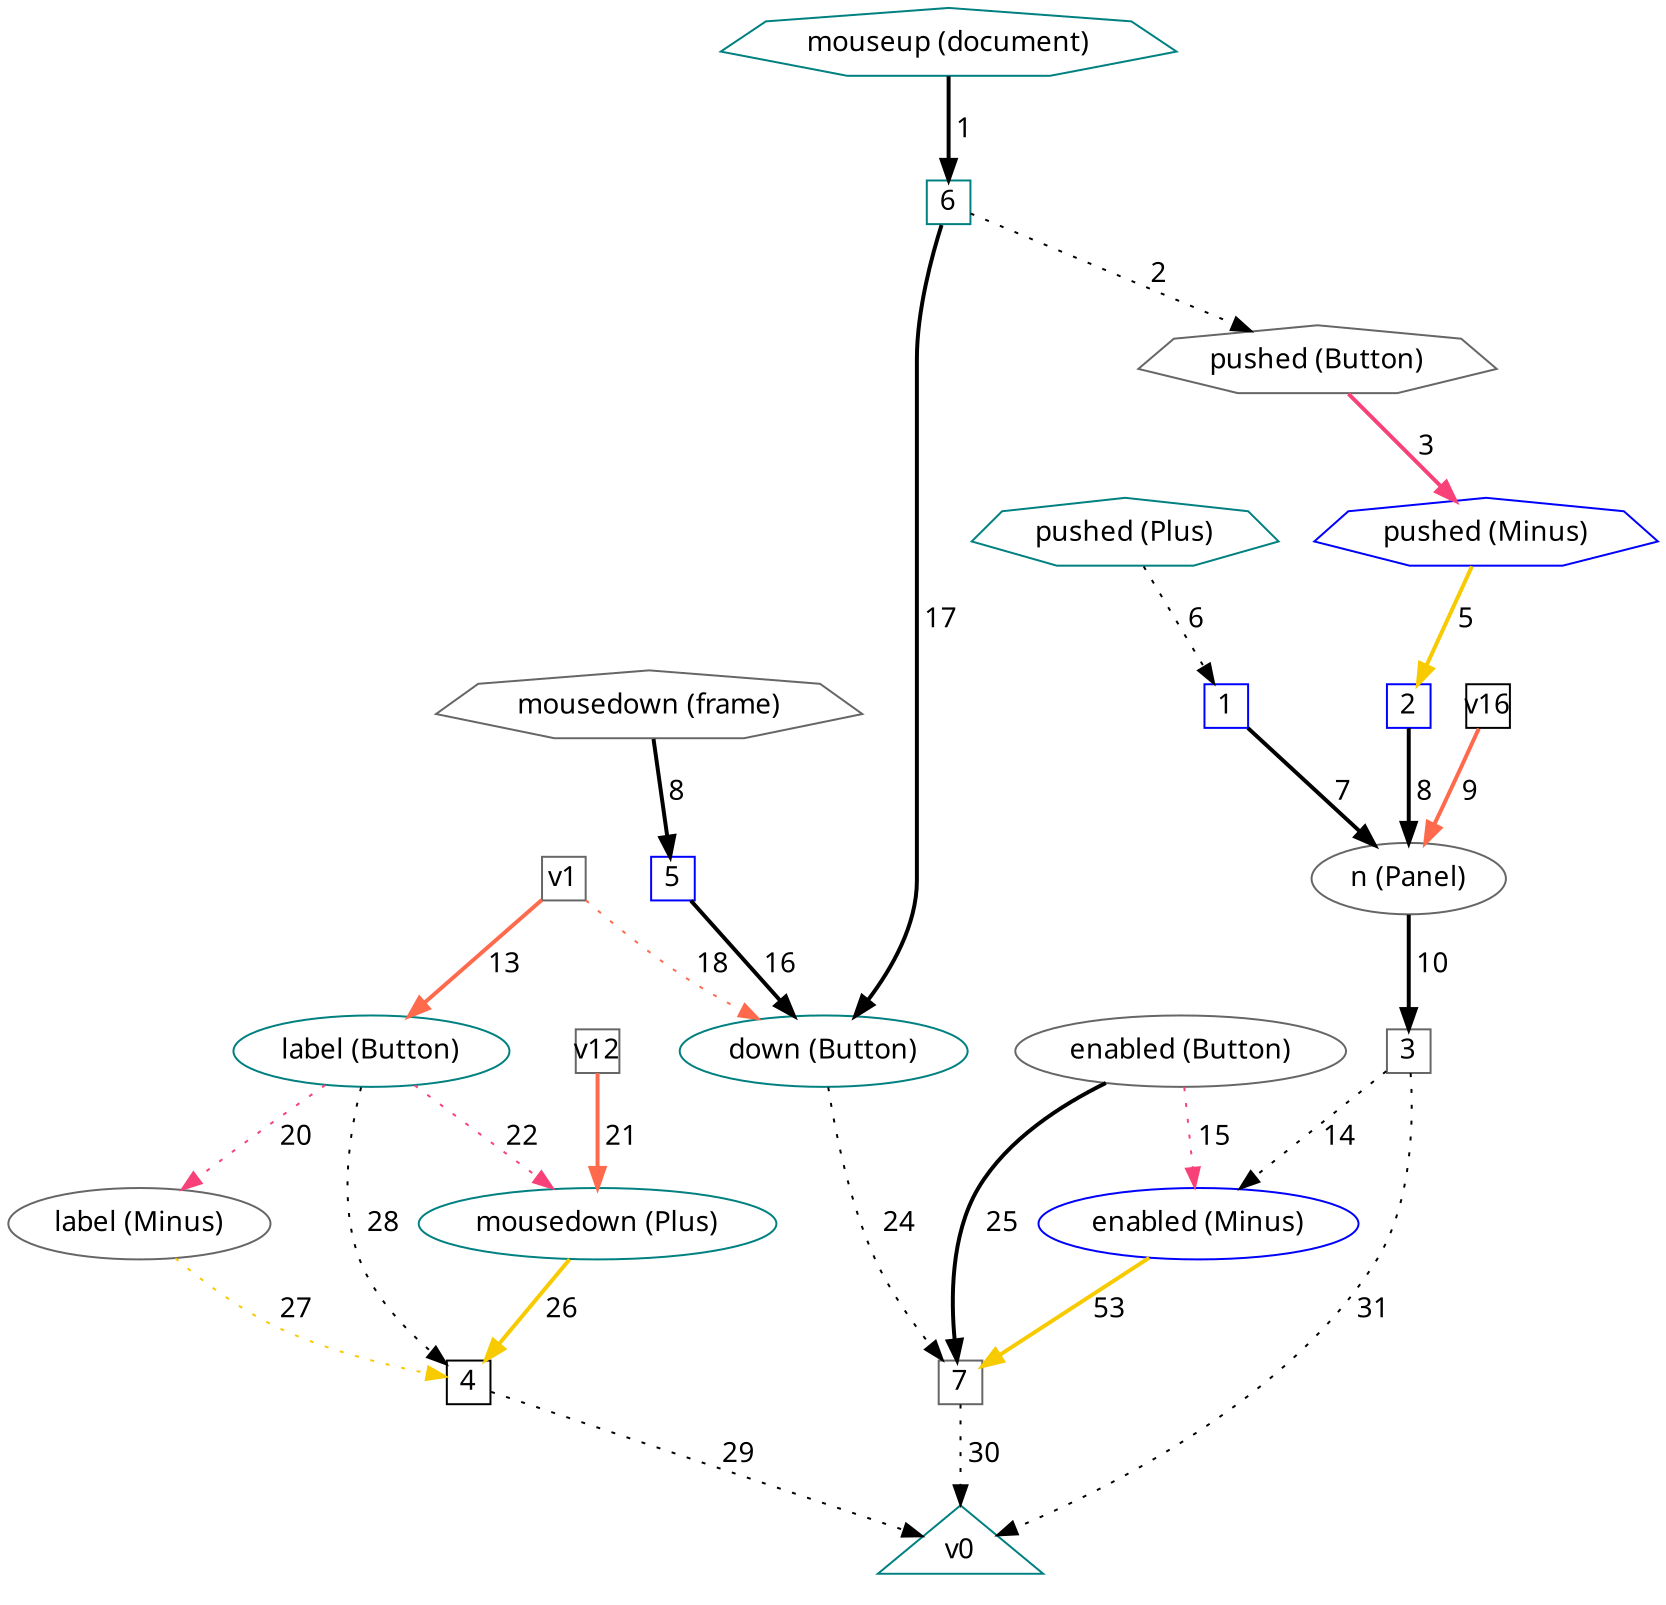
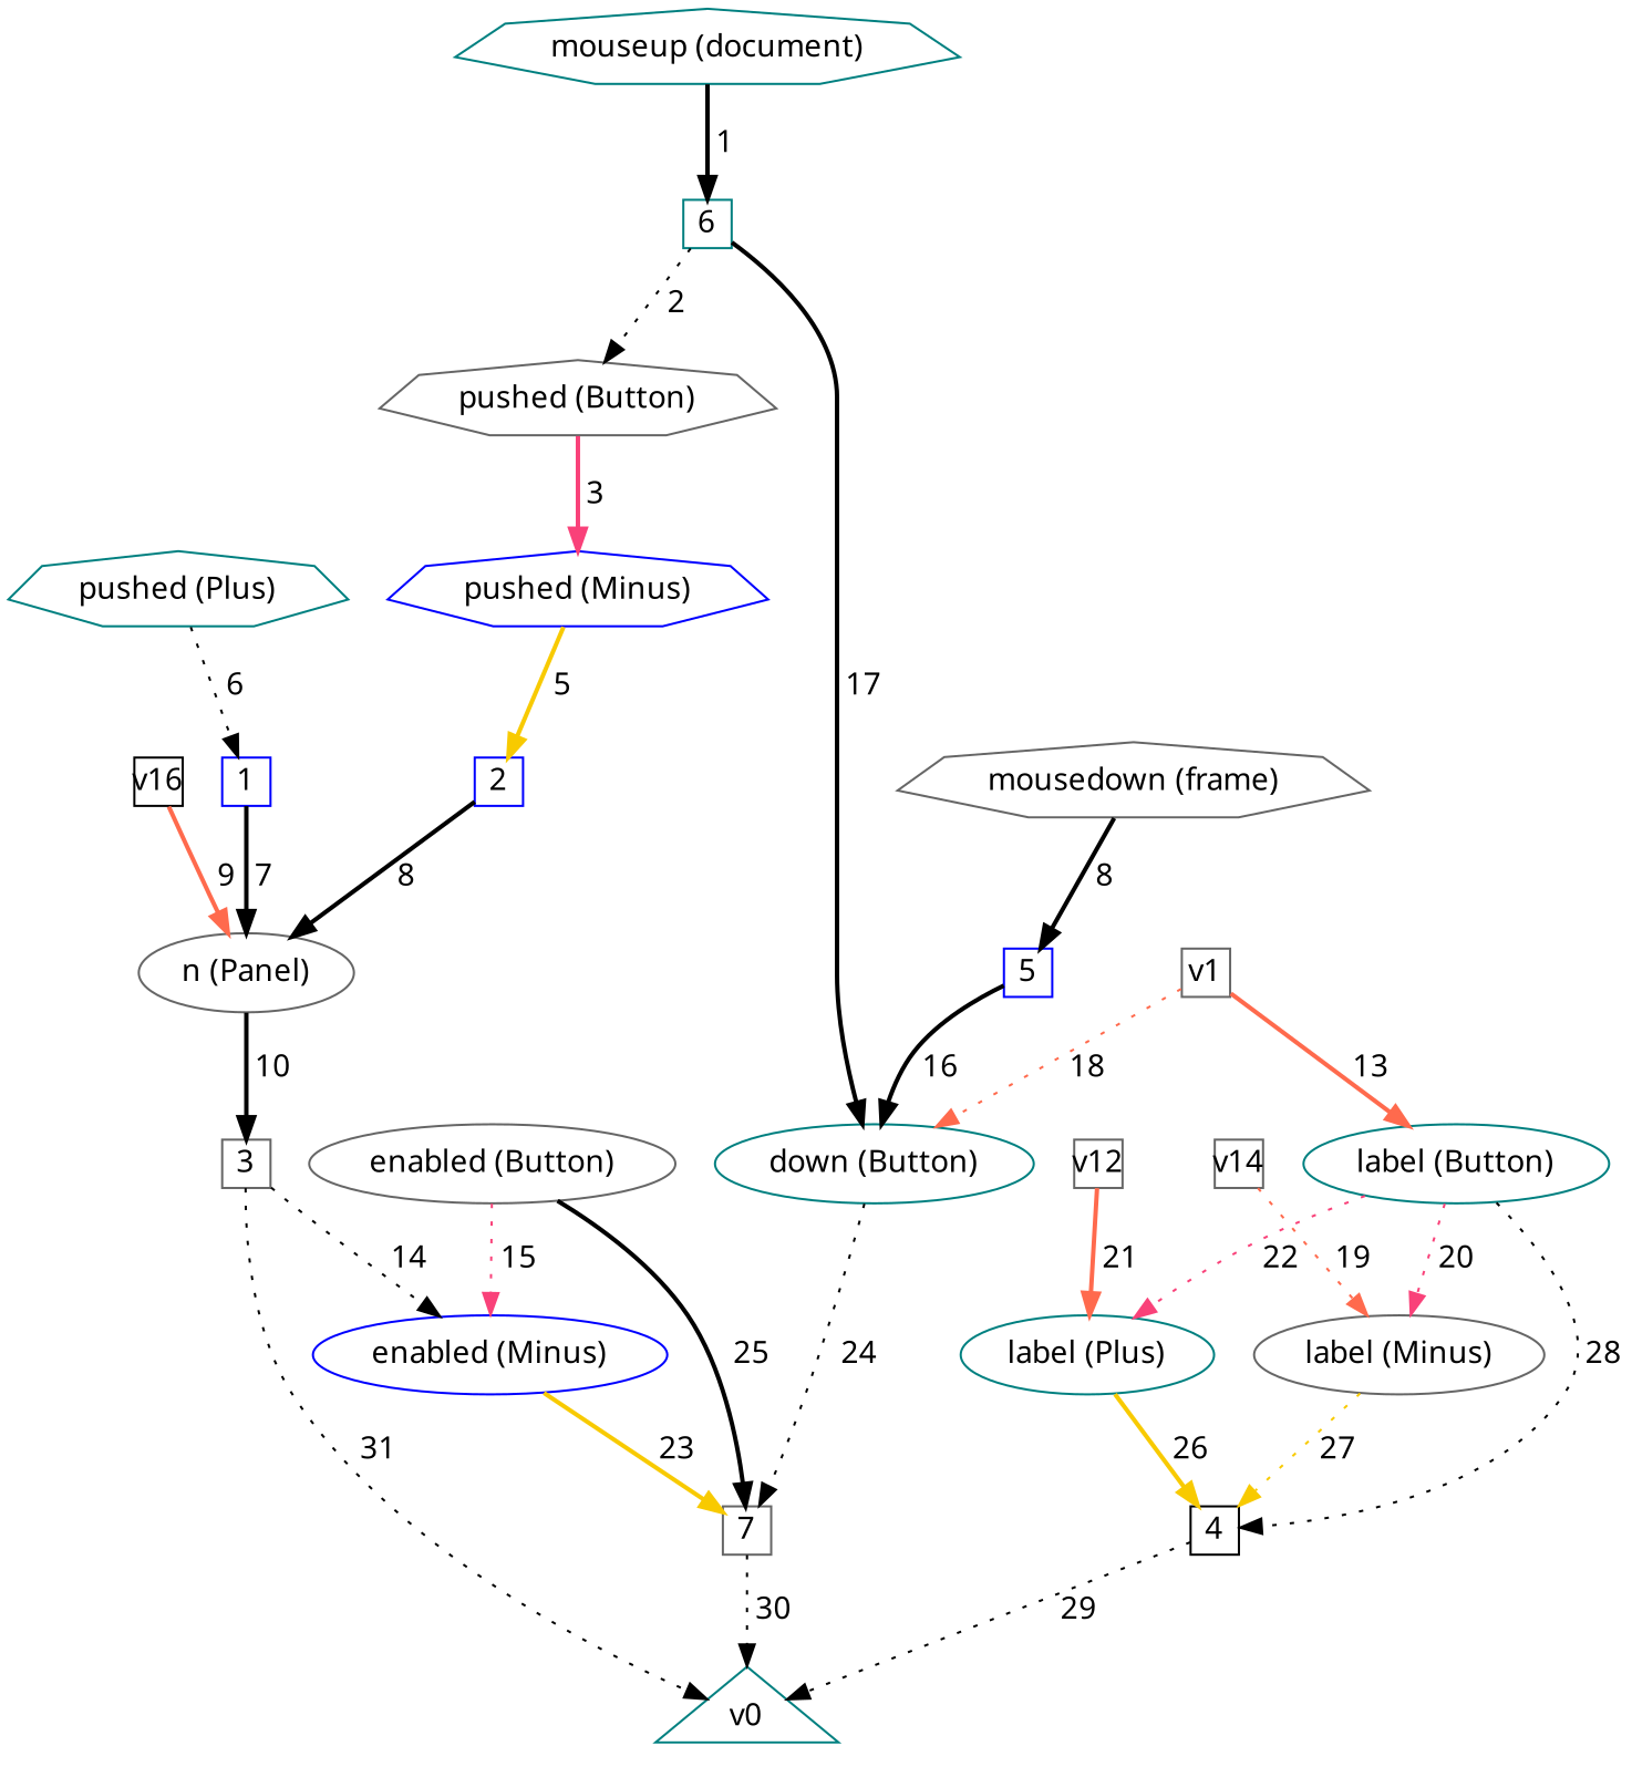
  digraph {
    node [color=gray40 fontname="Avenir Next" shape=square]
    edge [color="#000000" fontname="Avenir Next" style=bold]
    v0 [color=teal shape=triangle]
    v1 [fixedsize=true width=0.3]
    n3 [color=teal label="label (Button)" shape=""]
    n4 [color=teal label="down (Button)" shape=""]
    n5 [color=black fixedsize=true label=4 width=0.3]
-   n6 [color=teal label="mousedown (Plus)" shape=""]
+   n6 [color=teal label="label (Plus)" shape=""]
    n7 [label="label (Minus)" shape=""]
    n8 [label="enabled (Button)" shape=""]
    n9 [fixedsize=true label=7 width=0.3]
    n10 [color=blue label="enabled (Minus)" shape=""]
    n11 [color=blue fixedsize=true label=5 width=0.3]
    n12 [label="mousedown (frame)" shape=septagon]
    n13 [color=teal fixedsize=true label=6 width=0.3]
    n14 [label="pushed (Button)" shape=septagon]
    n15 [color=blue label="pushed (Minus)" shape=septagon]
    n16 [color=teal label="mouseup (document)" shape=septagon]
    n17 [color=teal label="pushed (Plus)" shape=septagon]
    n18 [color=blue fixedsize=true label=1 width=0.3]
    n19 [color=blue fixedsize=true label=2 width=0.3]
    v12 [fixedsize=true width=0.3]
+   v14 [fixedsize=true width=0.3]
    v16 [color=black fixedsize=true width=0.3]
    n23 [label="n (Panel)" shape=""]
    n24 [fixedsize=true label=3 width=0.3]
    v1 -> n3 [color="#ff6a4d" label=" 13"]
    v1 -> n4 [color="#ff6a4d" label=" 18" style=dotted]
    n3 -> n5 [label=" 28" style=dotted]
    n3 -> n6 [color="#f94179" label=" 22" style=dotted]
    n3 -> n7 [color="#f94179" label=" 20" style=dotted]
    n4 -> n9 [label=" 24" style=dotted]
    n5 -> v0 [label=" 29" style=dotted]
    n6 -> n5 [color="#f8ca00" label=" 26"]
    n7 -> n5 [color="#f8ca00" label=" 27" style=dotted]
    n8 -> n9 [label=" 25"]
    n8 -> n10 [color="#f94179" label=" 15" style=dotted]
    n9 -> v0 [label=" 30" style=dotted]
-   n10 -> n9 [color="#f8ca00" label=" 53"]
+   n10 -> n9 [color="#f8ca00" label=" 23"]
    n11 -> n4 [label=" 16"]
    n12 -> n11 [label=" 8"]
    n13 -> n4 [label=" 17"]
    n13 -> n14 [label=" 2" style=dotted]
    n14 -> n15 [color="#f94179" label=" 3"]
    n15 -> n19 [color="#f8ca00" label=" 5"]
    n16 -> n13 [label=" 1"]
    n17 -> n18 [label=" 6" style=dotted]
    n18 -> n23 [label=" 7"]
    n19 -> n23 [label=" 8"]
    v12 -> n6 [color="#ff6a4d" label=" 21"]
+   v14 -> n7 [color="#ff6a4d" label=" 19" style=dotted]
    v16 -> n23 [color="#ff6a4d" label=" 9"]
    n23 -> n24 [label=" 10"]
    n24 -> v0 [label=" 31" style=dotted]
    n24 -> n10 [label=" 14" style=dotted]
  }
